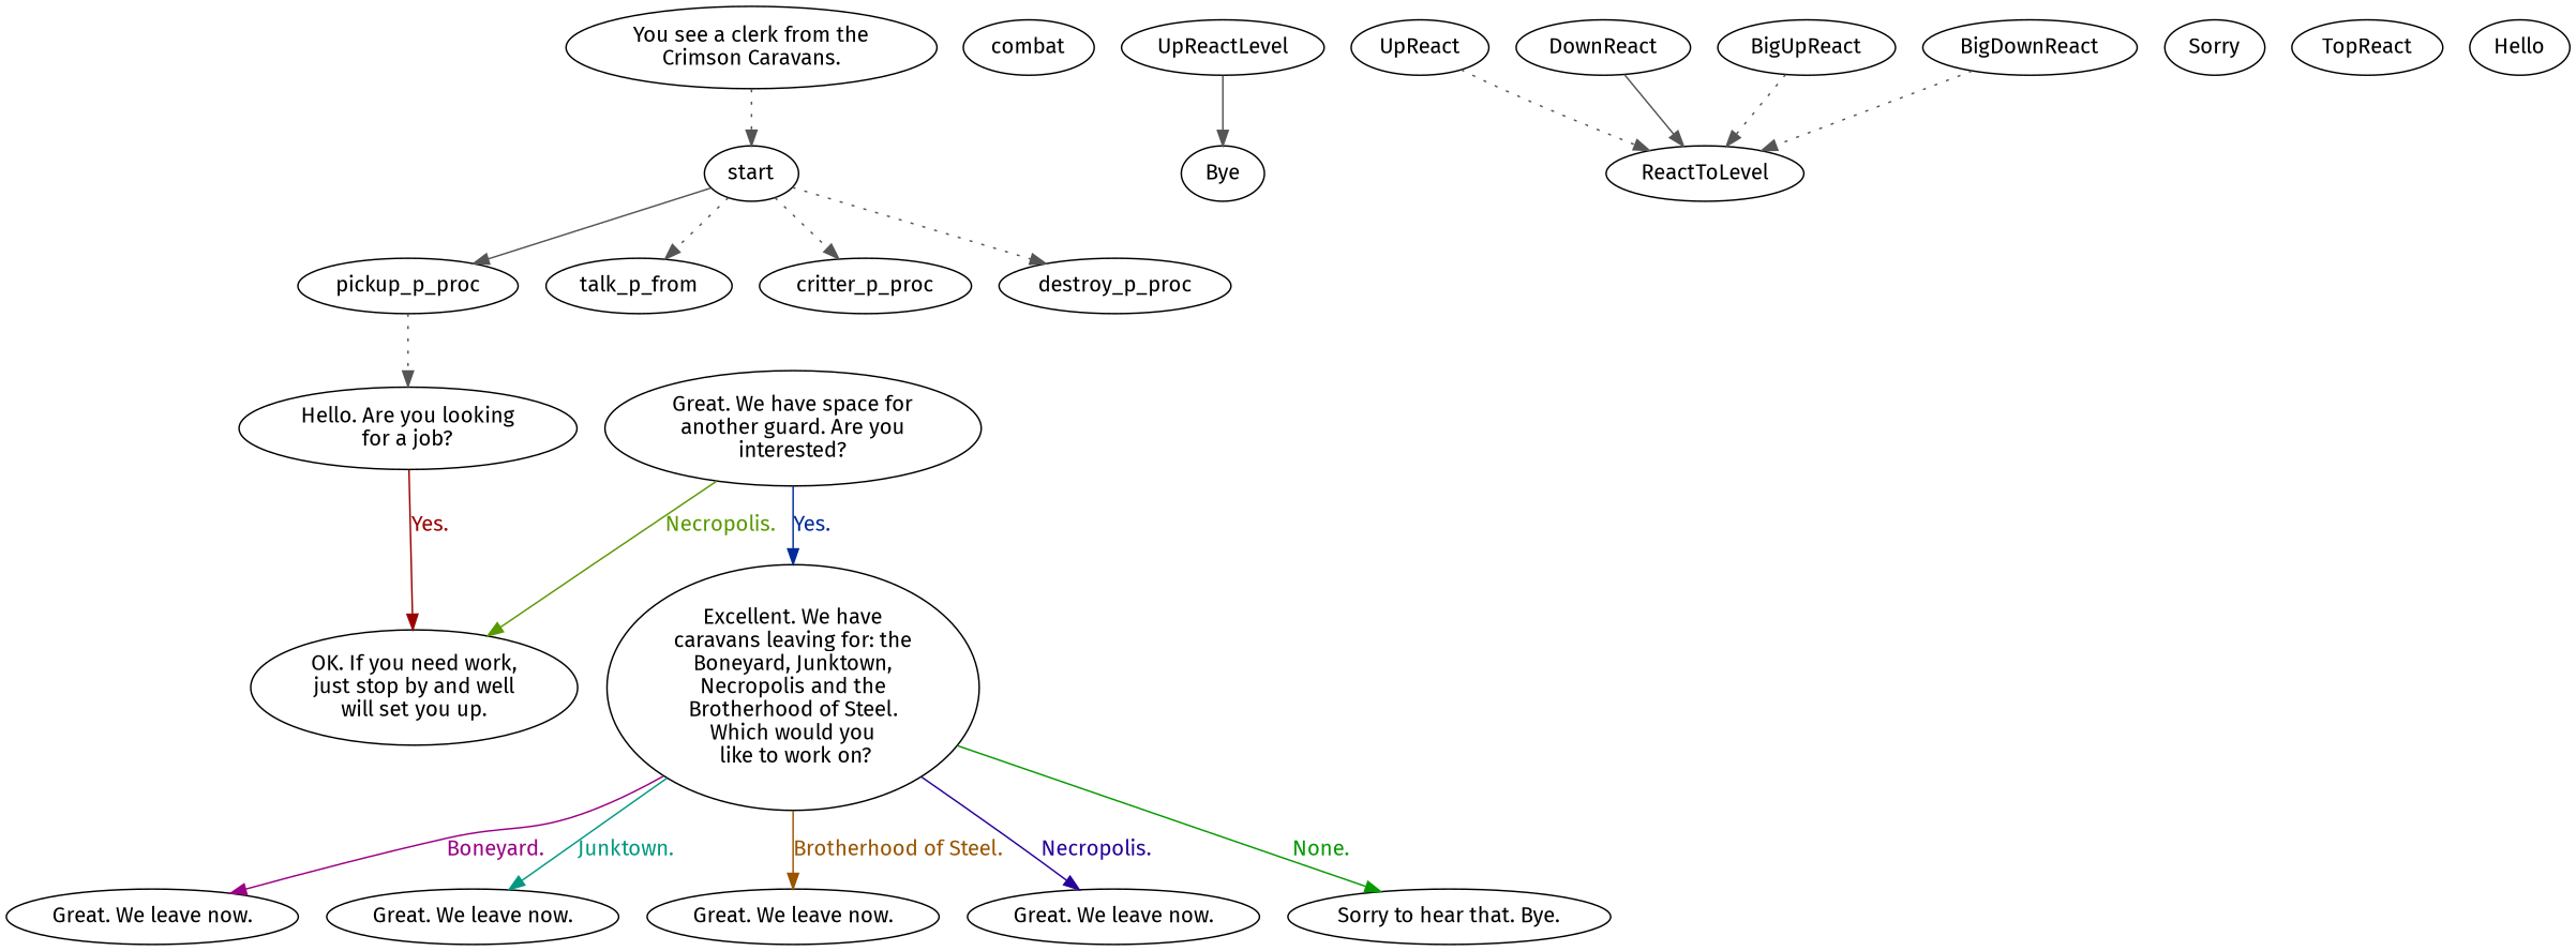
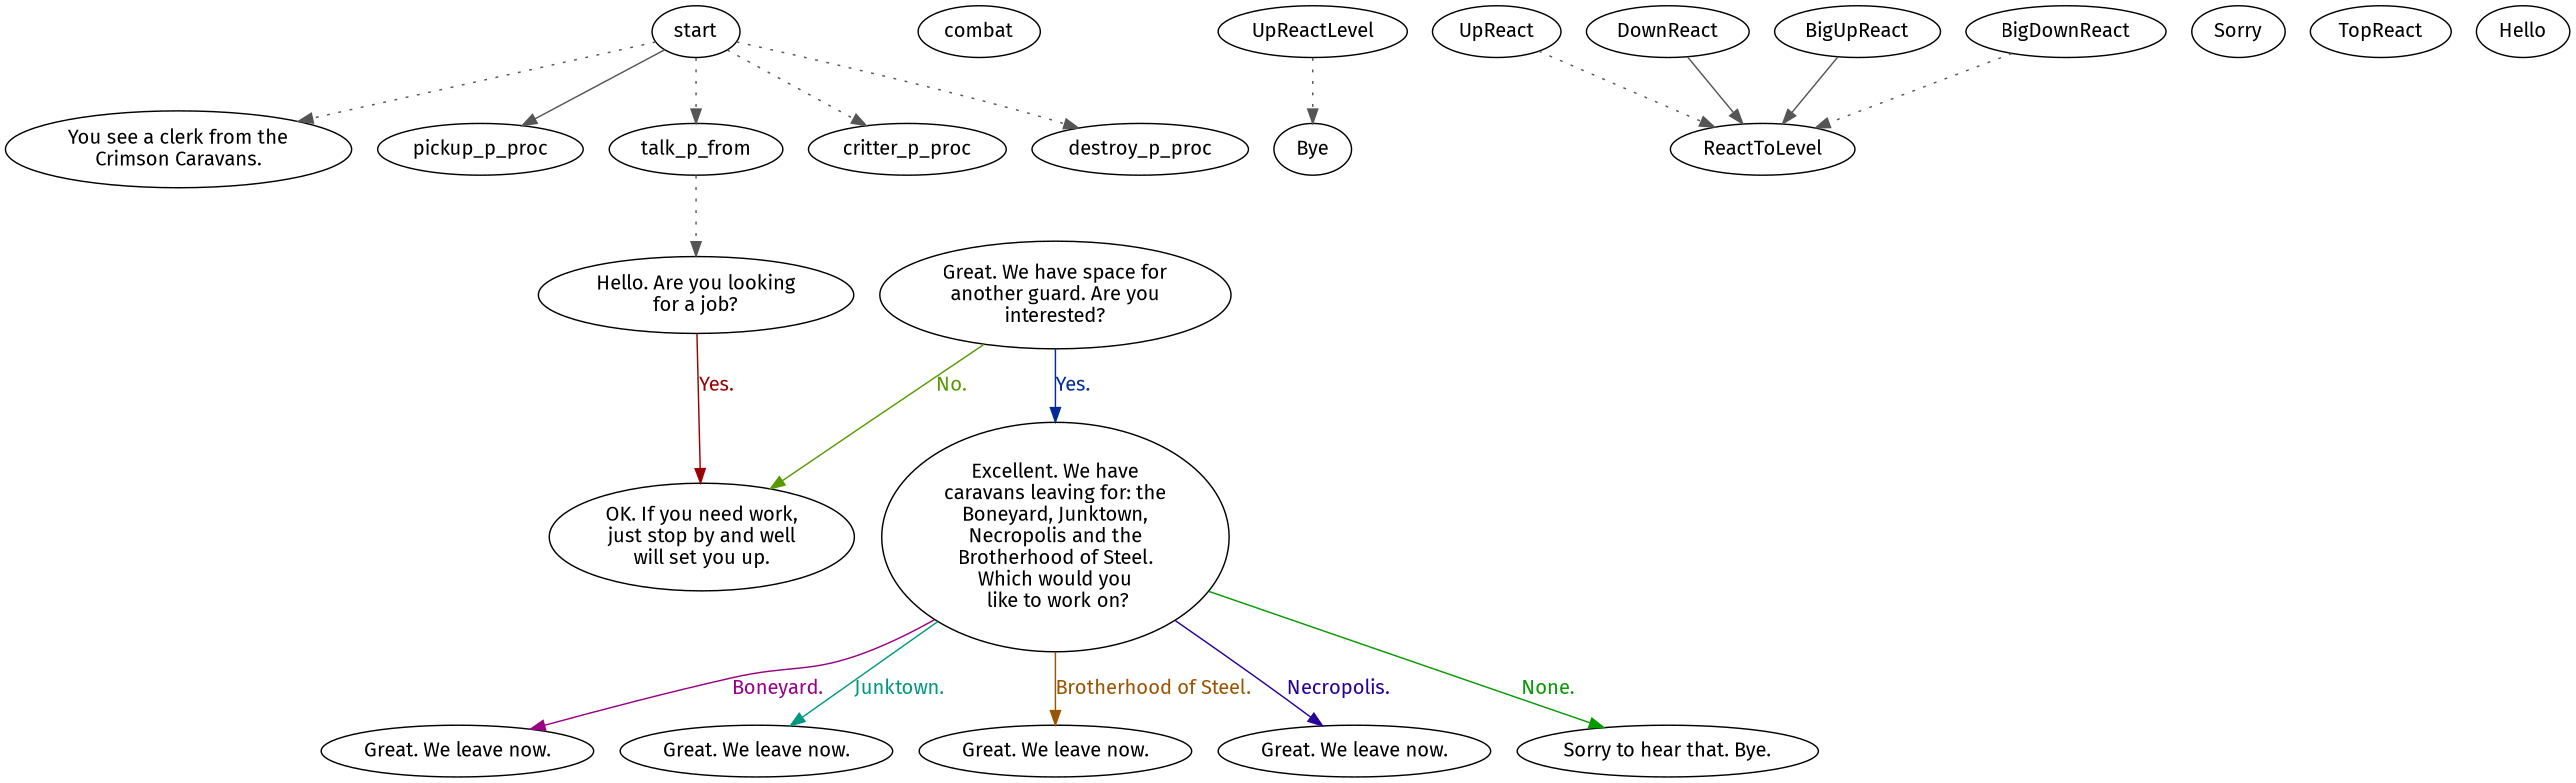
  digraph {
    fontname="Fira Sans"
    node [color="#000000" fillcolor="#FFFFFF" fontname="Fira Sans" style=filled]
    edge [color="#555555" fontname="Fira Sans" style=dotted]
    n1 [label="You see a clerk from the\nCrimson Caravans."]
    start
    pickup_p_proc
    n4 [label=talk_p_from]
    critter_p_proc
    destroy_p_proc
    n7 [label="Hello. Are you looking\nfor a job?"]
    n8 [label="OK. If you need work,\njust stop by and well\nwill set you up."]
    combat
    n10 [label="Great. We have space for\nanother guard. Are you\ninterested?"]
    n11 [label="Excellent. We have\ncaravans leaving for: the\nBoneyard, Junktown,\nNecropolis and the\nBrotherhood of Steel.\nWhich would you\n like to work on?"]
    n12 [label="Great. We leave now."]
    n13 [label="Great. We leave now."]
    n14 [label="Great. We leave now."]
    n15 [label="Great. We leave now."]
    n16 [label="Sorry to hear that. Bye."]
    n17 [label=Bye]
    UpReact
    ReactToLevel
    DownReact
    n21 [label=Sorry]
    TopReact
    BigUpReact
    BigDownReact
    UpReactLevel
    n26 [label=Hello]
-   n1 -> start
+   start -> n1
    start -> pickup_p_proc [style=solid]
    start -> n4
    start -> critter_p_proc
    start -> destroy_p_proc
-   pickup_p_proc -> n7
+   n4 -> n7
    n7 -> n8 [color="#990100" fontcolor="#990100" label="Yes." style=""]
-   n10 -> n8 [color="#589900" fontcolor="#589900" label="Necropolis." style=""]
+   n10 -> n8 [color="#589900" fontcolor="#589900" label="No." style=""]
    n10 -> n11 [color="#002C99" fontcolor="#002C99" label="Yes." style=""]
    n11 -> n12 [color="#990085" fontcolor="#990085" label="Boneyard." style=""]
    n11 -> n13 [color="#009980" fontcolor="#009980" label="Junktown." style=""]
    n11 -> n14 [color="#995400" fontcolor="#995400" label="Brotherhood of Steel." style=""]
    n11 -> n15 [color="#270099" fontcolor="#270099" label="Necropolis." style=""]
    n11 -> n16 [color="#069900" fontcolor="#069900" label="None." style=""]
    UpReact -> ReactToLevel
    DownReact -> ReactToLevel [style=solid]
-   BigUpReact -> ReactToLevel
+   BigUpReact -> ReactToLevel [style=solid]
    BigDownReact -> ReactToLevel
-   UpReactLevel -> n17 [style=solid]
+   UpReactLevel -> n17
  }
